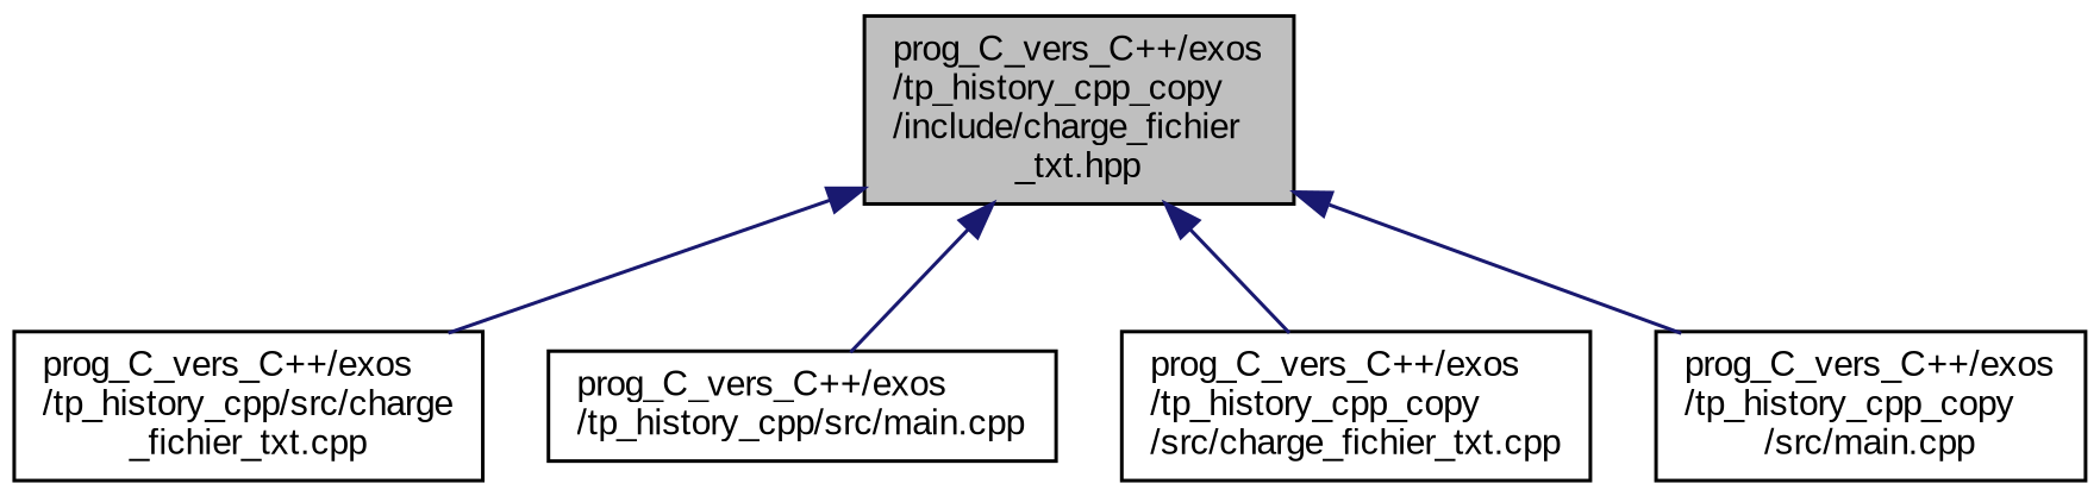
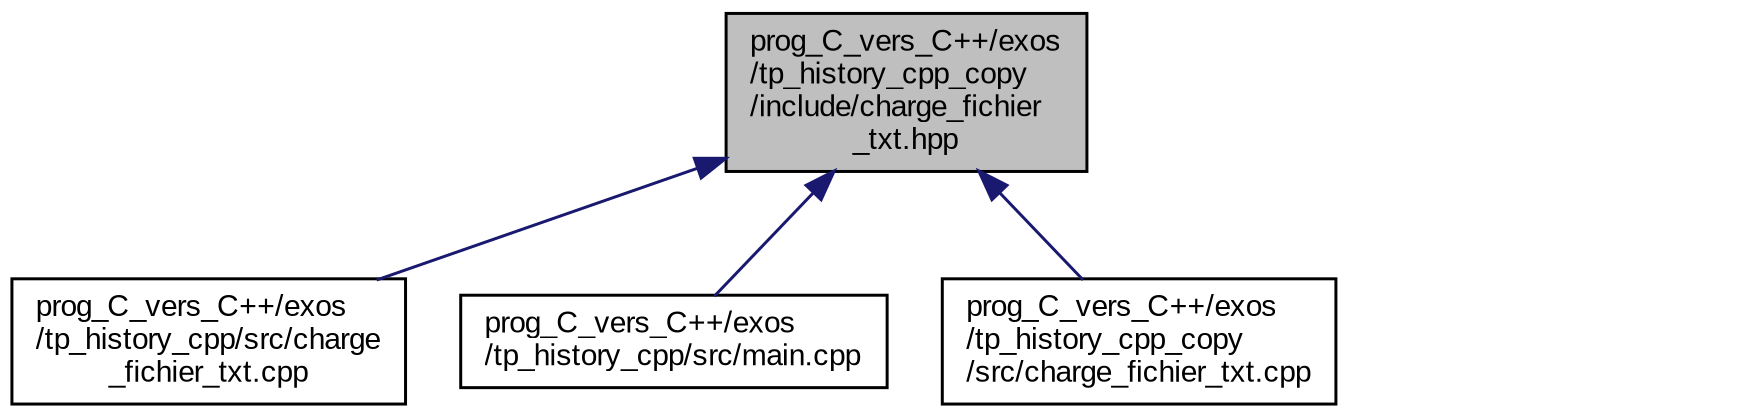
  digraph {
    fontname="Liberation Sans"
    node [color=black fillcolor=white fontname="Liberation Sans" fontsize=10 shape=record style=filled]
    edge [color=midnightblue dir=back fontname="Liberation Sans" fontsize=10 labelfontname=Helvetica labelfontsize=10 style=solid]
    n1 [fillcolor=grey75 fontcolor=black height=0.2 label="prog_C_vers_C++/exos\l/tp_history_cpp_copy\l/include/charge_fichier\l_txt.hpp" width=0.4]
    n2 [height=0.2 label="prog_C_vers_C++/exos\l/tp_history_cpp/src/charge\l_fichier_txt.cpp" width=0.4]
    n3 [height=0.2 label="prog_C_vers_C++/exos\l/tp_history_cpp/src/main.cpp" width=0.4]
    n4 [height=0.2 label="prog_C_vers_C++/exos\l/tp_history_cpp_copy\l/src/charge_fichier_txt.cpp" width=0.4]
-   n5 [height=0.2 label="prog_C_vers_C++/exos\l/tp_history_cpp_copy\l/src/main.cpp" width=0.4]
    n1 -> n2
    n1 -> n3
    n1 -> n4
-   n1 -> n5
  }
